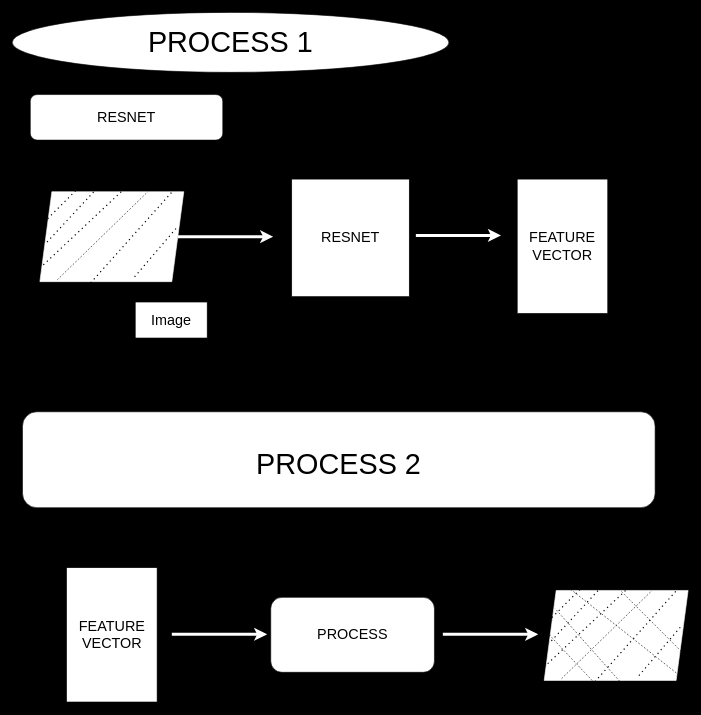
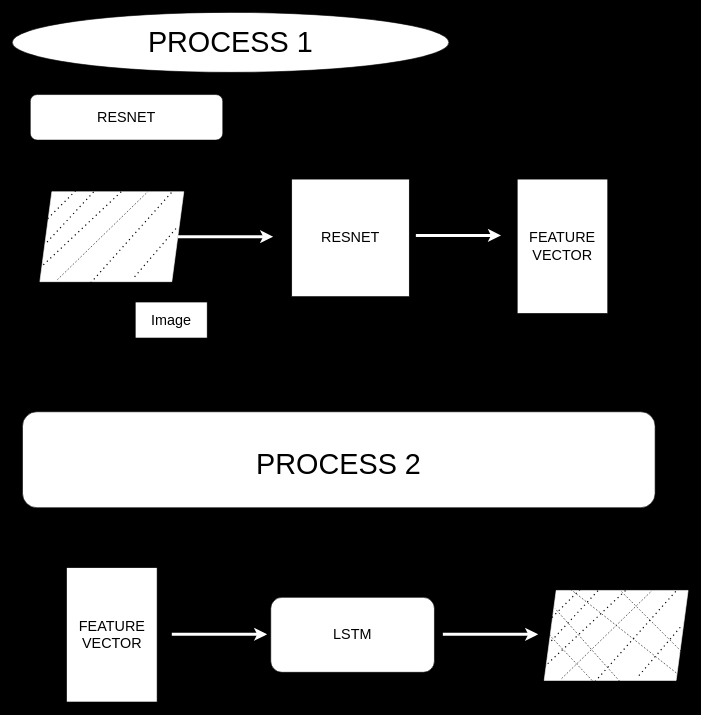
  <mxCell id="0" />
  <mxCell id="1" parent="0" />
  <mxCell id="2" value="&lt;font style=&quot;font-size: 24px;&quot;&gt;RESNET&lt;/font&gt;" style="rounded=1;whiteSpace=wrap;html=1;" vertex="1" parent="1"><mxGeometry x="50" y="157" width="321" height="76" as="geometry" /></mxCell>
  <mxCell id="3" value="&lt;font style=&quot;font-size: 48px;&quot;&gt;PROCESS 1&lt;/font&gt;" style="ellipse;whiteSpace=wrap;html=1;" vertex="1" parent="1"><mxGeometry x="20" y="20" width="728" height="100" as="geometry" /></mxCell>
  <mxCell id="4" value="" style="endArrow=classic;html=1;rounded=0;strokeColor=#FFFFFF;exitX=1;exitY=0.5;exitDx=0;exitDy=0;strokeWidth=5;" edge="1" parent="1" source="15"><mxGeometry width="50" height="50" relative="1" as="geometry"><mxPoint x="395" y="439" as="sourcePoint" /><mxPoint x="455" y="394" as="targetPoint" /><Array as="points"><mxPoint x="425" y="394" /></Array></mxGeometry></mxCell>
  <mxCell id="5" value="&lt;font style=&quot;font-size: 24px;&quot;&gt;RESNET&lt;/font&gt;" style="whiteSpace=wrap;html=1;aspect=fixed;" vertex="1" parent="1"><mxGeometry x="486" y="298" width="196" height="196" as="geometry" /></mxCell>
  <mxCell id="6" value="&lt;font style=&quot;font-size: 24px;&quot;&gt;FEATURE VECTOR&lt;br&gt;&lt;/font&gt;" style="rounded=0;whiteSpace=wrap;html=1;" vertex="1" parent="1"><mxGeometry x="862" y="298" width="151" height="224" as="geometry" /></mxCell>
  <mxCell id="7" value="" style="endArrow=classic;html=1;rounded=0;strokeColor=#FFFFFF;strokeWidth=5;" edge="1" parent="1"><mxGeometry width="50" height="50" relative="1" as="geometry"><mxPoint x="693" y="392" as="sourcePoint" /><mxPoint x="835" y="392" as="targetPoint" /></mxGeometry></mxCell>
  <mxCell id="8" value="&lt;font style=&quot;font-size: 72px;&quot;&gt;&lt;font style=&quot;font-size: 48px;&quot;&gt;PROCESS 2&lt;/font&gt;&lt;br&gt;&lt;/font&gt;" style="rounded=1;whiteSpace=wrap;html=1;" vertex="1" parent="1"><mxGeometry x="37" y="686" width="1055" height="160" as="geometry" /></mxCell>
  <mxCell id="9" value="&lt;font style=&quot;font-size: 24px;&quot;&gt;FEATURE VECTOR&lt;br&gt;&lt;/font&gt;" style="rounded=0;whiteSpace=wrap;html=1;" vertex="1" parent="1"><mxGeometry x="110.5" y="946" width="151" height="224" as="geometry" /></mxCell>
  <mxCell id="10" value="" style="endArrow=classic;html=1;rounded=0;strokeColor=#FFFFFF;exitX=1;exitY=0.5;exitDx=0;exitDy=0;strokeWidth=5;" edge="1" parent="1"><mxGeometry width="50" height="50" relative="1" as="geometry"><mxPoint x="286" y="1057.09" as="sourcePoint" /><mxPoint x="445" y="1057.09" as="targetPoint" /><Array as="points"><mxPoint x="415" y="1057.09" /></Array></mxGeometry></mxCell>
- <mxCell id="11" value="&lt;font style=&quot;font-size: 24px;&quot;&gt;PROCESS&lt;/font&gt;" style="rounded=1;whiteSpace=wrap;html=1;" vertex="1" parent="1"><mxGeometry x="451" y="995.5" width="273" height="125" as="geometry" /></mxCell>
+ <mxCell id="11" value="&lt;font style=&quot;font-size: 24px;&quot;&gt;LSTM&lt;/font&gt;" style="rounded=1;whiteSpace=wrap;html=1;" vertex="1" parent="1"><mxGeometry x="451" y="995.5" width="273" height="125" as="geometry" /></mxCell>
  <mxCell id="12" value="" style="endArrow=classic;html=1;rounded=0;strokeColor=#FFFFFF;exitX=1;exitY=0.5;exitDx=0;exitDy=0;strokeWidth=5;" edge="1" parent="1"><mxGeometry width="50" height="50" relative="1" as="geometry"><mxPoint x="738" y="1057.09" as="sourcePoint" /><mxPoint x="897" y="1057.09" as="targetPoint" /><Array as="points"><mxPoint x="867" y="1057.09" /></Array></mxGeometry></mxCell>
  <mxCell id="13" value="&lt;font style=&quot;font-size: 24px;&quot;&gt;Image&lt;/font&gt;" style="rounded=0;whiteSpace=wrap;html=1;" vertex="1" parent="1"><mxGeometry x="225" y="503" width="120" height="60" as="geometry" /></mxCell>
  <mxCell id="14" value="" style="group" vertex="1" connectable="0" parent="1"><mxGeometry x="66" y="314" width="240" height="169" as="geometry" /></mxCell>
  <mxCell id="15" value="" style="shape=parallelogram;perimeter=parallelogramPerimeter;whiteSpace=wrap;html=1;fixedSize=1;strokeColor=#FFFFFF;movable=1;resizable=1;rotatable=1;deletable=1;editable=1;locked=0;connectable=1;" vertex="1" parent="14"><mxGeometry y="5" width="240" height="150" as="geometry" /></mxCell>
  <mxCell id="16" value="" style="endArrow=none;dashed=1;html=1;dashPattern=1 3;strokeWidth=2;rounded=0;" edge="1" parent="14"><mxGeometry width="50" height="50" relative="1" as="geometry"><mxPoint x="13" y="50" as="sourcePoint" /><mxPoint x="63" as="targetPoint" /></mxGeometry></mxCell>
  <mxCell id="17" value="" style="endArrow=none;dashed=1;html=1;dashPattern=1 3;strokeWidth=2;rounded=0;exitX=0.058;exitY=1.053;exitDx=0;exitDy=0;exitPerimeter=0;" edge="1" parent="14"><mxGeometry width="50" height="50" relative="1" as="geometry"><mxPoint x="12.0" y="88.95" as="sourcePoint" /><mxPoint x="90" y="5" as="targetPoint" /><Array as="points" /></mxGeometry></mxCell>
  <mxCell id="18" value="" style="endArrow=none;dashed=1;html=1;dashPattern=1 3;strokeWidth=2;rounded=0;" edge="1" parent="14"><mxGeometry width="50" height="50" relative="1" as="geometry"><mxPoint y="132.5" as="sourcePoint" /><mxPoint x="140" y="1" as="targetPoint" /><Array as="points" /></mxGeometry></mxCell>
  <mxCell id="19" value="" style="endArrow=none;dashed=1;html=1;rounded=0;entryX=0.75;entryY=0;entryDx=0;entryDy=0;" edge="1" parent="14" target="15"><mxGeometry width="50" height="50" relative="1" as="geometry"><mxPoint x="29" y="152" as="sourcePoint" /><mxPoint x="79" y="102" as="targetPoint" /></mxGeometry></mxCell>
  <mxCell id="20" value="" style="endArrow=none;dashed=1;html=1;dashPattern=1 3;strokeWidth=2;rounded=0;entryX=0.942;entryY=-0.04;entryDx=0;entryDy=0;entryPerimeter=0;" edge="1" parent="14" target="15"><mxGeometry width="50" height="50" relative="1" as="geometry"><mxPoint x="74" y="169" as="sourcePoint" /><mxPoint x="137" y="108" as="targetPoint" /></mxGeometry></mxCell>
  <mxCell id="21" value="" style="endArrow=none;dashed=1;html=1;dashPattern=1 3;strokeWidth=2;rounded=0;" edge="1" parent="14"><mxGeometry width="50" height="50" relative="1" as="geometry"><mxPoint x="158" y="147" as="sourcePoint" /><mxPoint x="229" y="64" as="targetPoint" /></mxGeometry></mxCell>
  <mxCell id="22" value="" style="group" vertex="1" connectable="0" parent="1"><mxGeometry x="907" y="979" width="240" height="169" as="geometry" /></mxCell>
  <mxCell id="23" value="" style="shape=parallelogram;perimeter=parallelogramPerimeter;whiteSpace=wrap;html=1;fixedSize=1;strokeColor=#FFFFFF;movable=1;resizable=1;rotatable=1;deletable=1;editable=1;locked=0;connectable=1;" vertex="1" parent="22"><mxGeometry y="5" width="240" height="150" as="geometry" /></mxCell>
  <mxCell id="24" value="" style="endArrow=none;dashed=1;html=1;dashPattern=1 3;strokeWidth=2;rounded=0;" edge="1" parent="22"><mxGeometry width="50" height="50" relative="1" as="geometry"><mxPoint x="13" y="50" as="sourcePoint" /><mxPoint x="63" as="targetPoint" /></mxGeometry></mxCell>
  <mxCell id="25" value="" style="endArrow=none;dashed=1;html=1;dashPattern=1 3;strokeWidth=2;rounded=0;exitX=0.058;exitY=1.053;exitDx=0;exitDy=0;exitPerimeter=0;" edge="1" parent="22"><mxGeometry width="50" height="50" relative="1" as="geometry"><mxPoint x="12.0" y="88.95" as="sourcePoint" /><mxPoint x="90" y="5" as="targetPoint" /><Array as="points" /></mxGeometry></mxCell>
  <mxCell id="26" value="" style="endArrow=none;dashed=1;html=1;dashPattern=1 3;strokeWidth=2;rounded=0;" edge="1" parent="22"><mxGeometry width="50" height="50" relative="1" as="geometry"><mxPoint y="132.5" as="sourcePoint" /><mxPoint x="140" y="1" as="targetPoint" /><Array as="points" /></mxGeometry></mxCell>
  <mxCell id="27" value="" style="endArrow=none;dashed=1;html=1;rounded=0;entryX=0.75;entryY=0;entryDx=0;entryDy=0;" edge="1" parent="22" target="23"><mxGeometry width="50" height="50" relative="1" as="geometry"><mxPoint x="29" y="152" as="sourcePoint" /><mxPoint x="79" y="102" as="targetPoint" /></mxGeometry></mxCell>
  <mxCell id="28" value="" style="endArrow=none;dashed=1;html=1;dashPattern=1 3;strokeWidth=2;rounded=0;entryX=0.942;entryY=-0.04;entryDx=0;entryDy=0;entryPerimeter=0;" edge="1" parent="22" target="23"><mxGeometry width="50" height="50" relative="1" as="geometry"><mxPoint x="74" y="169" as="sourcePoint" /><mxPoint x="137" y="108" as="targetPoint" /></mxGeometry></mxCell>
  <mxCell id="29" value="" style="endArrow=none;dashed=1;html=1;dashPattern=1 3;strokeWidth=2;rounded=0;" edge="1" parent="22"><mxGeometry width="50" height="50" relative="1" as="geometry"><mxPoint x="158" y="147" as="sourcePoint" /><mxPoint x="229" y="64" as="targetPoint" /></mxGeometry></mxCell>
  <mxCell id="30" value="" style="endArrow=none;dashed=1;html=1;rounded=0;" edge="1" parent="22"><mxGeometry width="50" height="50" relative="1" as="geometry"><mxPoint x="237" y="115" as="sourcePoint" /><mxPoint x="128" y="6" as="targetPoint" /></mxGeometry></mxCell>
  <mxCell id="31" value="" style="endArrow=none;dashed=1;html=1;rounded=0;entryX=1;entryY=1;entryDx=0;entryDy=0;" edge="1" parent="22" target="23"><mxGeometry width="50" height="50" relative="1" as="geometry"><mxPoint x="44" y="3" as="sourcePoint" /><mxPoint x="134" y="79" as="targetPoint" /></mxGeometry></mxCell>
  <mxCell id="32" value="" style="endArrow=none;dashed=1;html=1;rounded=0;" edge="1" parent="22"><mxGeometry width="50" height="50" relative="1" as="geometry"><mxPoint x="138" y="170" as="sourcePoint" /><mxPoint x="18" y="35" as="targetPoint" /></mxGeometry></mxCell>
  <mxCell id="33" value="" style="endArrow=none;dashed=1;html=1;rounded=0;entryX=0.334;entryY=1.002;entryDx=0;entryDy=0;entryPerimeter=0;" edge="1" parent="22" target="23"><mxGeometry width="50" height="50" relative="1" as="geometry"><mxPoint y="70" as="sourcePoint" /><mxPoint x="93" y="110" as="targetPoint" /></mxGeometry></mxCell>
